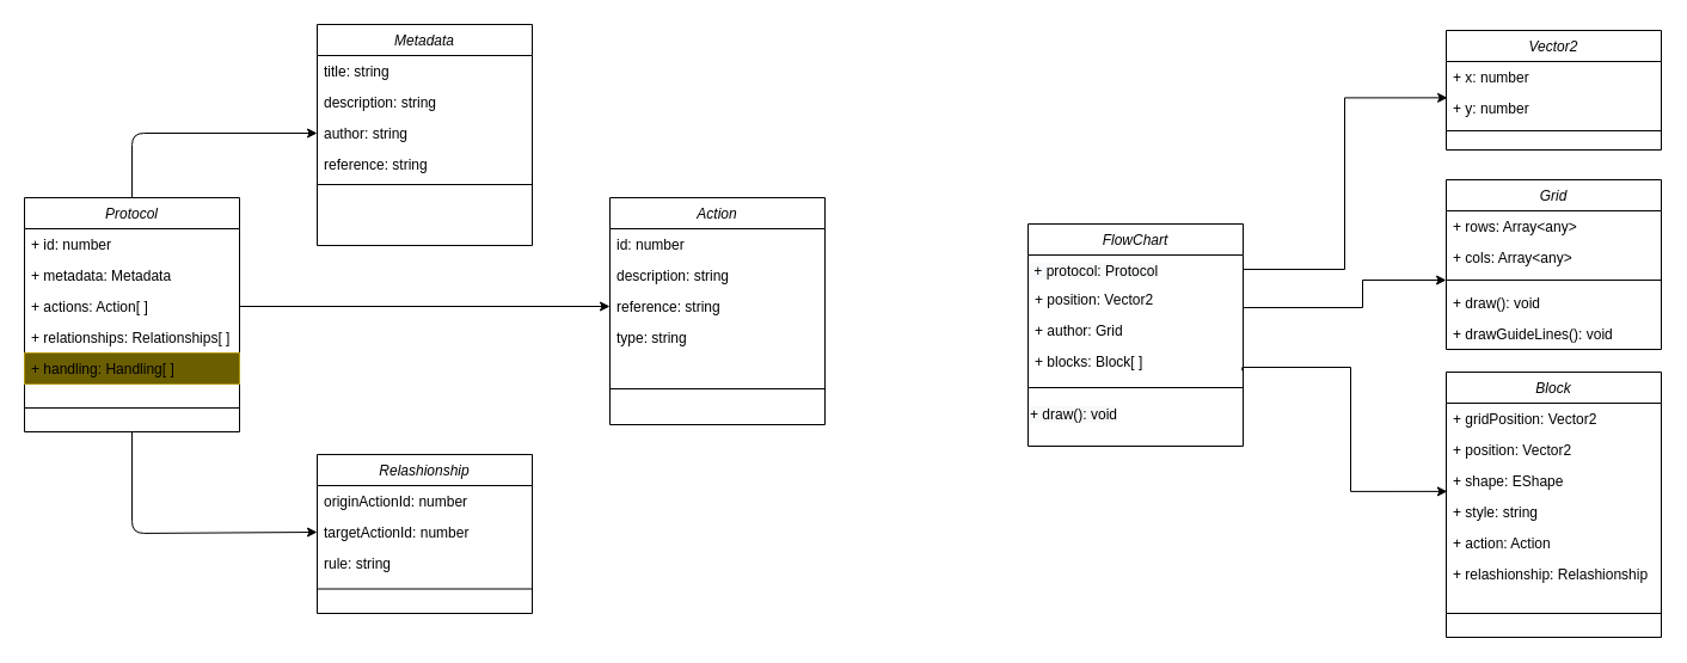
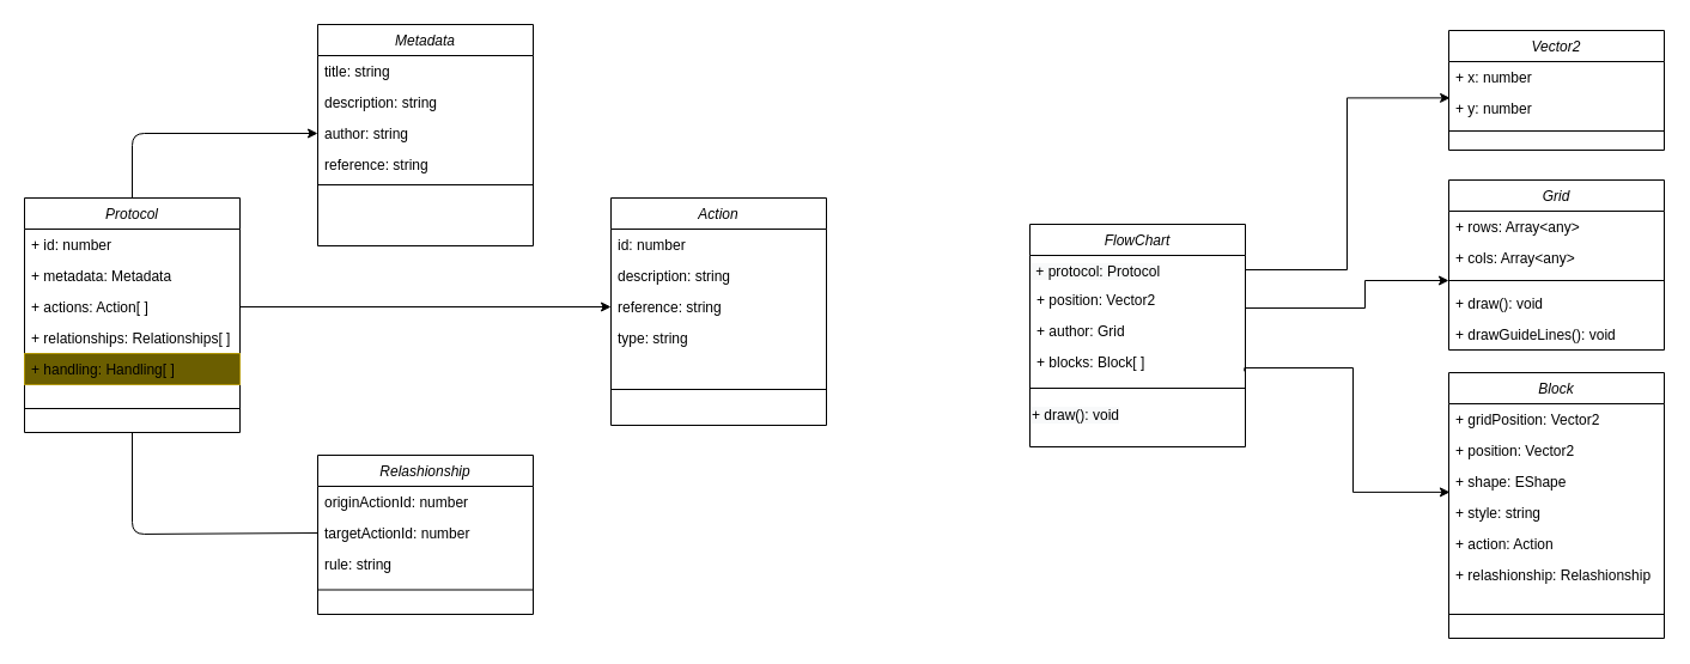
  <mxCell id="0" />
  <mxCell id="1" parent="0" />
- <mxCell id="2" style="edgeStyle=none;html=1;entryX=0;entryY=0.5;entryDx=0;entryDy=0;" edge="1" parent="1" source="4" target="25"><mxGeometry relative="1" as="geometry"><Array as="points"><mxPoint x="110" y="446" /></Array></mxGeometry></mxCell>
+ <mxCell id="2" style="edgeStyle=none;html=1;entryX=0;entryY=0.5;entryDx=0;entryDy=0;endArrow=none;" edge="1" parent="1" source="4" target="25"><mxGeometry relative="1" as="geometry"><Array as="points"><mxPoint x="110" y="446" /></Array></mxGeometry></mxCell>
  <mxCell id="3" style="edgeStyle=none;html=1;entryX=0;entryY=0.5;entryDx=0;entryDy=0;" edge="1" parent="1" source="4" target="14"><mxGeometry relative="1" as="geometry"><Array as="points"><mxPoint x="110" y="111" /></Array></mxGeometry></mxCell>
  <mxCell id="4" value="Protocol" style="swimlane;fontStyle=2;align=center;verticalAlign=top;childLayout=stackLayout;horizontal=1;startSize=26;horizontalStack=0;resizeParent=1;resizeLast=0;collapsible=1;marginBottom=0;rounded=0;shadow=0;strokeWidth=1;" parent="1" vertex="1"><mxGeometry x="20" y="165" width="180" height="196" as="geometry"><mxRectangle x="230" y="140" width="160" height="26" as="alternateBounds" /></mxGeometry></mxCell>
  <mxCell id="5" value="+ id: number" style="text;align=left;verticalAlign=top;spacingLeft=4;spacingRight=4;overflow=hidden;rotatable=0;points=[[0,0.5],[1,0.5]];portConstraint=eastwest;rounded=0;shadow=0;html=0;" vertex="1" parent="4"><mxGeometry y="26" width="180" height="26" as="geometry" /></mxCell>
  <mxCell id="6" value="+ metadata: Metadata" style="text;align=left;verticalAlign=top;spacingLeft=4;spacingRight=4;overflow=hidden;rotatable=0;points=[[0,0.5],[1,0.5]];portConstraint=eastwest;rounded=0;shadow=0;html=0;" parent="4" vertex="1"><mxGeometry y="52" width="180" height="26" as="geometry" /></mxCell>
  <mxCell id="7" value="+ actions: Action[ ]" style="text;align=left;verticalAlign=top;spacingLeft=4;spacingRight=4;overflow=hidden;rotatable=0;points=[[0,0.5],[1,0.5]];portConstraint=eastwest;rounded=0;shadow=0;html=0;" parent="4" vertex="1"><mxGeometry y="78" width="180" height="26" as="geometry" /></mxCell>
  <mxCell id="8" value="+ relationships: Relationships[ ]" style="text;align=left;verticalAlign=top;spacingLeft=4;spacingRight=4;overflow=hidden;rotatable=0;points=[[0,0.5],[1,0.5]];portConstraint=eastwest;rounded=0;shadow=0;html=0;" parent="4" vertex="1"><mxGeometry y="104" width="180" height="26" as="geometry" /></mxCell>
  <mxCell id="9" value="+ handling: Handling[ ]" style="text;align=left;verticalAlign=top;spacingLeft=4;spacingRight=4;overflow=hidden;rotatable=0;points=[[0,0.5],[1,0.5]];portConstraint=eastwest;rounded=0;shadow=0;html=0;fillColor=#6B5E00;fontColor=#000000;strokeColor=#B09500;" parent="4" vertex="1"><mxGeometry y="130" width="180" height="26" as="geometry" /></mxCell>
  <mxCell id="10" value="" style="line;html=1;strokeWidth=1;align=left;verticalAlign=middle;spacingTop=-1;spacingLeft=3;spacingRight=3;rotatable=0;labelPosition=right;points=[];portConstraint=eastwest;" parent="4" vertex="1"><mxGeometry y="156" width="180" height="40" as="geometry" /></mxCell>
  <mxCell id="11" value="Metadata" style="swimlane;fontStyle=2;align=center;verticalAlign=top;childLayout=stackLayout;horizontal=1;startSize=26;horizontalStack=0;resizeParent=1;resizeLast=0;collapsible=1;marginBottom=0;rounded=0;shadow=0;strokeWidth=1;" parent="1" vertex="1"><mxGeometry x="265" y="20" width="180" height="185" as="geometry"><mxRectangle x="230" y="140" width="160" height="26" as="alternateBounds" /></mxGeometry></mxCell>
  <mxCell id="12" value="title: string" style="text;align=left;verticalAlign=top;spacingLeft=4;spacingRight=4;overflow=hidden;rotatable=0;points=[[0,0.5],[1,0.5]];portConstraint=eastwest;rounded=0;shadow=0;html=0;" parent="11" vertex="1"><mxGeometry y="26" width="180" height="26" as="geometry" /></mxCell>
  <mxCell id="13" value="description: string" style="text;align=left;verticalAlign=top;spacingLeft=4;spacingRight=4;overflow=hidden;rotatable=0;points=[[0,0.5],[1,0.5]];portConstraint=eastwest;rounded=0;shadow=0;html=0;" parent="11" vertex="1"><mxGeometry y="52" width="180" height="26" as="geometry" /></mxCell>
  <mxCell id="14" value="author: string" style="text;align=left;verticalAlign=top;spacingLeft=4;spacingRight=4;overflow=hidden;rotatable=0;points=[[0,0.5],[1,0.5]];portConstraint=eastwest;rounded=0;shadow=0;html=0;" parent="11" vertex="1"><mxGeometry y="78" width="180" height="26" as="geometry" /></mxCell>
  <mxCell id="15" value="reference: string" style="text;align=left;verticalAlign=top;spacingLeft=4;spacingRight=4;overflow=hidden;rotatable=0;points=[[0,0.5],[1,0.5]];portConstraint=eastwest;rounded=0;shadow=0;html=0;" parent="11" vertex="1"><mxGeometry y="104" width="180" height="26" as="geometry" /></mxCell>
  <mxCell id="16" value="" style="line;html=1;strokeWidth=1;align=left;verticalAlign=middle;spacingTop=-1;spacingLeft=3;spacingRight=3;rotatable=0;labelPosition=right;points=[];portConstraint=eastwest;" parent="11" vertex="1"><mxGeometry y="130" width="180" height="8" as="geometry" /></mxCell>
  <mxCell id="17" value="Action" style="swimlane;fontStyle=2;align=center;verticalAlign=top;childLayout=stackLayout;horizontal=1;startSize=26;horizontalStack=0;resizeParent=1;resizeLast=0;collapsible=1;marginBottom=0;rounded=0;shadow=0;strokeWidth=1;" parent="1" vertex="1"><mxGeometry x="510" y="165" width="180" height="190" as="geometry"><mxRectangle x="230" y="140" width="160" height="26" as="alternateBounds" /></mxGeometry></mxCell>
  <mxCell id="18" value="id: number" style="text;align=left;verticalAlign=top;spacingLeft=4;spacingRight=4;overflow=hidden;rotatable=0;points=[[0,0.5],[1,0.5]];portConstraint=eastwest;rounded=0;shadow=0;html=0;" parent="17" vertex="1"><mxGeometry y="26" width="180" height="26" as="geometry" /></mxCell>
  <mxCell id="19" value="description: string" style="text;align=left;verticalAlign=top;spacingLeft=4;spacingRight=4;overflow=hidden;rotatable=0;points=[[0,0.5],[1,0.5]];portConstraint=eastwest;rounded=0;shadow=0;html=0;" parent="17" vertex="1"><mxGeometry y="52" width="180" height="26" as="geometry" /></mxCell>
  <mxCell id="20" value="reference: string" style="text;align=left;verticalAlign=top;spacingLeft=4;spacingRight=4;overflow=hidden;rotatable=0;points=[[0,0.5],[1,0.5]];portConstraint=eastwest;rounded=0;shadow=0;html=0;" parent="17" vertex="1"><mxGeometry y="78" width="180" height="26" as="geometry" /></mxCell>
  <mxCell id="21" value="type: string" style="text;align=left;verticalAlign=top;spacingLeft=4;spacingRight=4;overflow=hidden;rotatable=0;points=[[0,0.5],[1,0.5]];portConstraint=eastwest;rounded=0;shadow=0;html=0;" parent="17" vertex="1"><mxGeometry y="104" width="180" height="26" as="geometry" /></mxCell>
  <mxCell id="22" value="" style="line;html=1;strokeWidth=1;align=left;verticalAlign=middle;spacingTop=-1;spacingLeft=3;spacingRight=3;rotatable=0;labelPosition=right;points=[];portConstraint=eastwest;" parent="17" vertex="1"><mxGeometry y="130" width="180" height="60" as="geometry" /></mxCell>
  <mxCell id="23" value="Relashionship" style="swimlane;fontStyle=2;align=center;verticalAlign=top;childLayout=stackLayout;horizontal=1;startSize=26;horizontalStack=0;resizeParent=1;resizeLast=0;collapsible=1;marginBottom=0;rounded=0;shadow=0;strokeWidth=1;" parent="1" vertex="1"><mxGeometry x="265" y="380" width="180" height="133" as="geometry"><mxRectangle x="230" y="140" width="160" height="26" as="alternateBounds" /></mxGeometry></mxCell>
  <mxCell id="24" value="originActionId: number" style="text;align=left;verticalAlign=top;spacingLeft=4;spacingRight=4;overflow=hidden;rotatable=0;points=[[0,0.5],[1,0.5]];portConstraint=eastwest;rounded=0;shadow=0;html=0;" vertex="1" parent="23"><mxGeometry y="26" width="180" height="26" as="geometry" /></mxCell>
  <mxCell id="25" value="targetActionId: number" style="text;align=left;verticalAlign=top;spacingLeft=4;spacingRight=4;overflow=hidden;rotatable=0;points=[[0,0.5],[1,0.5]];portConstraint=eastwest;rounded=0;shadow=0;html=0;" parent="23" vertex="1"><mxGeometry y="52" width="180" height="26" as="geometry" /></mxCell>
  <mxCell id="26" value="rule: string" style="text;align=left;verticalAlign=top;spacingLeft=4;spacingRight=4;overflow=hidden;rotatable=0;points=[[0,0.5],[1,0.5]];portConstraint=eastwest;rounded=0;shadow=0;html=0;" parent="23" vertex="1"><mxGeometry y="78" width="180" height="26" as="geometry" /></mxCell>
  <mxCell id="27" value="" style="line;html=1;strokeWidth=1;align=left;verticalAlign=middle;spacingTop=-1;spacingLeft=3;spacingRight=3;rotatable=0;labelPosition=right;points=[];portConstraint=eastwest;" parent="23" vertex="1"><mxGeometry y="104" width="180" height="17" as="geometry" /></mxCell>
  <mxCell id="28" style="edgeStyle=orthogonalEdgeStyle;rounded=0;orthogonalLoop=1;jettySize=auto;html=1;fontColor=#990000;endArrow=classic;endFill=1;" parent="1" source="31" target="41" edge="1"><mxGeometry relative="1" as="geometry"><Array as="points"><mxPoint x="1140" y="257" /><mxPoint x="1140" y="234" /></Array></mxGeometry></mxCell>
  <mxCell id="29" style="edgeStyle=orthogonalEdgeStyle;rounded=0;orthogonalLoop=1;jettySize=auto;html=1;fontColor=#990000;endArrow=classic;endFill=1;exitX=1;exitY=0.5;exitDx=0;exitDy=0;entryX=0.006;entryY=0.168;entryDx=0;entryDy=0;entryPerimeter=0;" parent="1" source="32" target="46" edge="1"><mxGeometry relative="1" as="geometry" /></mxCell>
  <mxCell id="30" style="edgeStyle=orthogonalEdgeStyle;rounded=0;orthogonalLoop=1;jettySize=auto;html=1;entryX=0.005;entryY=0.842;entryDx=0;entryDy=0;entryPerimeter=0;fontColor=#990000;endArrow=classic;endFill=1;exitX=0.996;exitY=0.802;exitDx=0;exitDy=0;exitPerimeter=0;" parent="1" source="35" target="51" edge="1"><mxGeometry relative="1" as="geometry"><Array as="points"><mxPoint x="1039" y="307" /><mxPoint x="1130" y="307" /><mxPoint x="1130" y="411" /></Array></mxGeometry></mxCell>
  <mxCell id="31" value="FlowChart" style="swimlane;fontStyle=2;align=center;verticalAlign=top;childLayout=stackLayout;horizontal=1;startSize=26;horizontalStack=0;resizeParent=1;resizeLast=0;collapsible=1;marginBottom=0;rounded=0;shadow=0;strokeWidth=1;" parent="1" vertex="1"><mxGeometry x="860" y="187" width="180" height="186" as="geometry"><mxRectangle x="230" y="140" width="160" height="26" as="alternateBounds" /></mxGeometry></mxCell>
  <mxCell id="32" value="&lt;span style=&quot;color: rgb(0, 0, 0); font-family: Helvetica; font-size: 12px; font-style: normal; font-variant-ligatures: normal; font-variant-caps: normal; font-weight: 400; letter-spacing: normal; orphans: 2; text-align: left; text-indent: 0px; text-transform: none; widows: 2; word-spacing: 0px; -webkit-text-stroke-width: 0px; background-color: rgb(248, 249, 250); text-decoration-thickness: initial; text-decoration-style: initial; text-decoration-color: initial; float: none; display: inline !important;&quot;&gt;&amp;nbsp;+ protocol: Protocol&lt;/span&gt;" style="text;whiteSpace=wrap;html=1;" parent="31" vertex="1"><mxGeometry y="26" width="180" height="24" as="geometry" /></mxCell>
  <mxCell id="33" value="+ position: Vector2" style="text;align=left;verticalAlign=top;spacingLeft=4;spacingRight=4;overflow=hidden;rotatable=0;points=[[0,0.5],[1,0.5]];portConstraint=eastwest;rounded=0;shadow=0;html=0;" parent="31" vertex="1"><mxGeometry y="50" width="180" height="26" as="geometry" /></mxCell>
  <mxCell id="34" value="+ author: Grid" style="text;align=left;verticalAlign=top;spacingLeft=4;spacingRight=4;overflow=hidden;rotatable=0;points=[[0,0.5],[1,0.5]];portConstraint=eastwest;rounded=0;shadow=0;html=0;" parent="31" vertex="1"><mxGeometry y="76" width="180" height="26" as="geometry" /></mxCell>
  <mxCell id="35" value="+ blocks: Block[ ]" style="text;align=left;verticalAlign=top;spacingLeft=4;spacingRight=4;overflow=hidden;rotatable=0;points=[[0,0.5],[1,0.5]];portConstraint=eastwest;rounded=0;shadow=0;html=0;" parent="31" vertex="1"><mxGeometry y="102" width="180" height="26" as="geometry" /></mxCell>
  <mxCell id="36" value="" style="line;html=1;strokeWidth=1;align=left;verticalAlign=middle;spacingTop=-1;spacingLeft=3;spacingRight=3;rotatable=0;labelPosition=right;points=[];portConstraint=eastwest;" parent="31" vertex="1"><mxGeometry y="128" width="180" height="18" as="geometry" /></mxCell>
  <mxCell id="37" value="&lt;span style=&quot;color: rgb(0, 0, 0); font-family: Helvetica; font-size: 12px; font-style: normal; font-variant-ligatures: normal; font-variant-caps: normal; font-weight: 400; letter-spacing: normal; orphans: 2; text-align: left; text-indent: 0px; text-transform: none; widows: 2; word-spacing: 0px; -webkit-text-stroke-width: 0px; background-color: rgb(248, 249, 250); text-decoration-thickness: initial; text-decoration-style: initial; text-decoration-color: initial; float: none; display: inline !important;&quot;&gt;+ draw(): void&lt;/span&gt;" style="text;whiteSpace=wrap;html=1;fontColor=#990000;" parent="31" vertex="1"><mxGeometry y="146" width="180" height="24" as="geometry" /></mxCell>
  <mxCell id="38" value="Grid" style="swimlane;fontStyle=2;align=center;verticalAlign=top;childLayout=stackLayout;horizontal=1;startSize=26;horizontalStack=0;resizeParent=1;resizeLast=0;collapsible=1;marginBottom=0;rounded=0;shadow=0;strokeWidth=1;" parent="1" vertex="1"><mxGeometry x="1210" y="150" width="180" height="142" as="geometry"><mxRectangle x="230" y="140" width="160" height="26" as="alternateBounds" /></mxGeometry></mxCell>
  <mxCell id="39" value="+ rows: Array&lt;any&gt;" style="text;align=left;verticalAlign=top;spacingLeft=4;spacingRight=4;overflow=hidden;rotatable=0;points=[[0,0.5],[1,0.5]];portConstraint=eastwest;rounded=0;shadow=0;html=0;" parent="38" vertex="1"><mxGeometry y="26" width="180" height="26" as="geometry" /></mxCell>
  <mxCell id="40" value="+ cols: Array&lt;any&gt;" style="text;align=left;verticalAlign=top;spacingLeft=4;spacingRight=4;overflow=hidden;rotatable=0;points=[[0,0.5],[1,0.5]];portConstraint=eastwest;rounded=0;shadow=0;html=0;" parent="38" vertex="1"><mxGeometry y="52" width="180" height="26" as="geometry" /></mxCell>
  <mxCell id="41" value="" style="line;html=1;strokeWidth=1;align=left;verticalAlign=middle;spacingTop=-1;spacingLeft=3;spacingRight=3;rotatable=0;labelPosition=right;points=[];portConstraint=eastwest;" parent="38" vertex="1"><mxGeometry y="78" width="180" height="12" as="geometry" /></mxCell>
  <mxCell id="42" value="+ draw(): void" style="text;align=left;verticalAlign=top;spacingLeft=4;spacingRight=4;overflow=hidden;rotatable=0;points=[[0,0.5],[1,0.5]];portConstraint=eastwest;rounded=0;shadow=0;html=0;" parent="38" vertex="1"><mxGeometry y="90" width="180" height="26" as="geometry" /></mxCell>
  <mxCell id="43" value="+ drawGuideLines(): void" style="text;align=left;verticalAlign=top;spacingLeft=4;spacingRight=4;overflow=hidden;rotatable=0;points=[[0,0.5],[1,0.5]];portConstraint=eastwest;rounded=0;shadow=0;html=0;" parent="38" vertex="1"><mxGeometry y="116" width="180" height="26" as="geometry" /></mxCell>
  <mxCell id="44" value="Vector2" style="swimlane;fontStyle=2;align=center;verticalAlign=top;childLayout=stackLayout;horizontal=1;startSize=26;horizontalStack=0;resizeParent=1;resizeLast=0;collapsible=1;marginBottom=0;rounded=0;shadow=0;strokeWidth=1;" parent="1" vertex="1"><mxGeometry x="1210" y="25" width="180" height="100" as="geometry"><mxRectangle x="230" y="140" width="160" height="26" as="alternateBounds" /></mxGeometry></mxCell>
  <mxCell id="45" value="+ x: number" style="text;align=left;verticalAlign=top;spacingLeft=4;spacingRight=4;overflow=hidden;rotatable=0;points=[[0,0.5],[1,0.5]];portConstraint=eastwest;rounded=0;shadow=0;html=0;" parent="44" vertex="1"><mxGeometry y="26" width="180" height="26" as="geometry" /></mxCell>
  <mxCell id="46" value="+ y: number" style="text;align=left;verticalAlign=top;spacingLeft=4;spacingRight=4;overflow=hidden;rotatable=0;points=[[0,0.5],[1,0.5]];portConstraint=eastwest;rounded=0;shadow=0;html=0;" parent="44" vertex="1"><mxGeometry y="52" width="180" height="26" as="geometry" /></mxCell>
  <mxCell id="47" value="" style="line;html=1;strokeWidth=1;align=left;verticalAlign=middle;spacingTop=-1;spacingLeft=3;spacingRight=3;rotatable=0;labelPosition=right;points=[];portConstraint=eastwest;" parent="44" vertex="1"><mxGeometry y="78" width="180" height="12" as="geometry" /></mxCell>
  <mxCell id="48" value="Block" style="swimlane;fontStyle=2;align=center;verticalAlign=top;childLayout=stackLayout;horizontal=1;startSize=26;horizontalStack=0;resizeParent=1;resizeLast=0;collapsible=1;marginBottom=0;rounded=0;shadow=0;strokeWidth=1;" parent="1" vertex="1"><mxGeometry x="1210" y="311" width="180" height="222" as="geometry"><mxRectangle x="230" y="140" width="160" height="26" as="alternateBounds" /></mxGeometry></mxCell>
  <mxCell id="49" value="+ gridPosition: Vector2" style="text;align=left;verticalAlign=top;spacingLeft=4;spacingRight=4;overflow=hidden;rotatable=0;points=[[0,0.5],[1,0.5]];portConstraint=eastwest;rounded=0;shadow=0;html=0;" parent="48" vertex="1"><mxGeometry y="26" width="180" height="26" as="geometry" /></mxCell>
  <mxCell id="50" value="+ position: Vector2" style="text;align=left;verticalAlign=top;spacingLeft=4;spacingRight=4;overflow=hidden;rotatable=0;points=[[0,0.5],[1,0.5]];portConstraint=eastwest;rounded=0;shadow=0;html=0;" parent="48" vertex="1"><mxGeometry y="52" width="180" height="26" as="geometry" /></mxCell>
  <mxCell id="51" value="+ shape: EShape" style="text;align=left;verticalAlign=top;spacingLeft=4;spacingRight=4;overflow=hidden;rotatable=0;points=[[0,0.5],[1,0.5]];portConstraint=eastwest;rounded=0;shadow=0;html=0;" parent="48" vertex="1"><mxGeometry y="78" width="180" height="26" as="geometry" /></mxCell>
  <mxCell id="52" value="+ style: string" style="text;align=left;verticalAlign=top;spacingLeft=4;spacingRight=4;overflow=hidden;rotatable=0;points=[[0,0.5],[1,0.5]];portConstraint=eastwest;rounded=0;shadow=0;html=0;" parent="48" vertex="1"><mxGeometry y="104" width="180" height="26" as="geometry" /></mxCell>
  <mxCell id="53" value="+ action: Action" style="text;align=left;verticalAlign=top;spacingLeft=4;spacingRight=4;overflow=hidden;rotatable=0;points=[[0,0.5],[1,0.5]];portConstraint=eastwest;rounded=0;shadow=0;html=0;" parent="48" vertex="1"><mxGeometry y="130" width="180" height="26" as="geometry" /></mxCell>
  <mxCell id="54" value="+ relashionship: Relashionship" style="text;align=left;verticalAlign=top;spacingLeft=4;spacingRight=4;overflow=hidden;rotatable=0;points=[[0,0.5],[1,0.5]];portConstraint=eastwest;rounded=0;shadow=0;html=0;" parent="48" vertex="1"><mxGeometry y="156" width="180" height="26" as="geometry" /></mxCell>
  <mxCell id="55" value="" style="line;html=1;strokeWidth=1;align=left;verticalAlign=middle;spacingTop=-1;spacingLeft=3;spacingRight=3;rotatable=0;labelPosition=right;points=[];portConstraint=eastwest;" parent="48" vertex="1"><mxGeometry y="182" width="180" height="40" as="geometry" /></mxCell>
  <mxCell id="56" style="edgeStyle=none;html=1;" edge="1" parent="1" source="7" target="20"><mxGeometry relative="1" as="geometry" /></mxCell>
